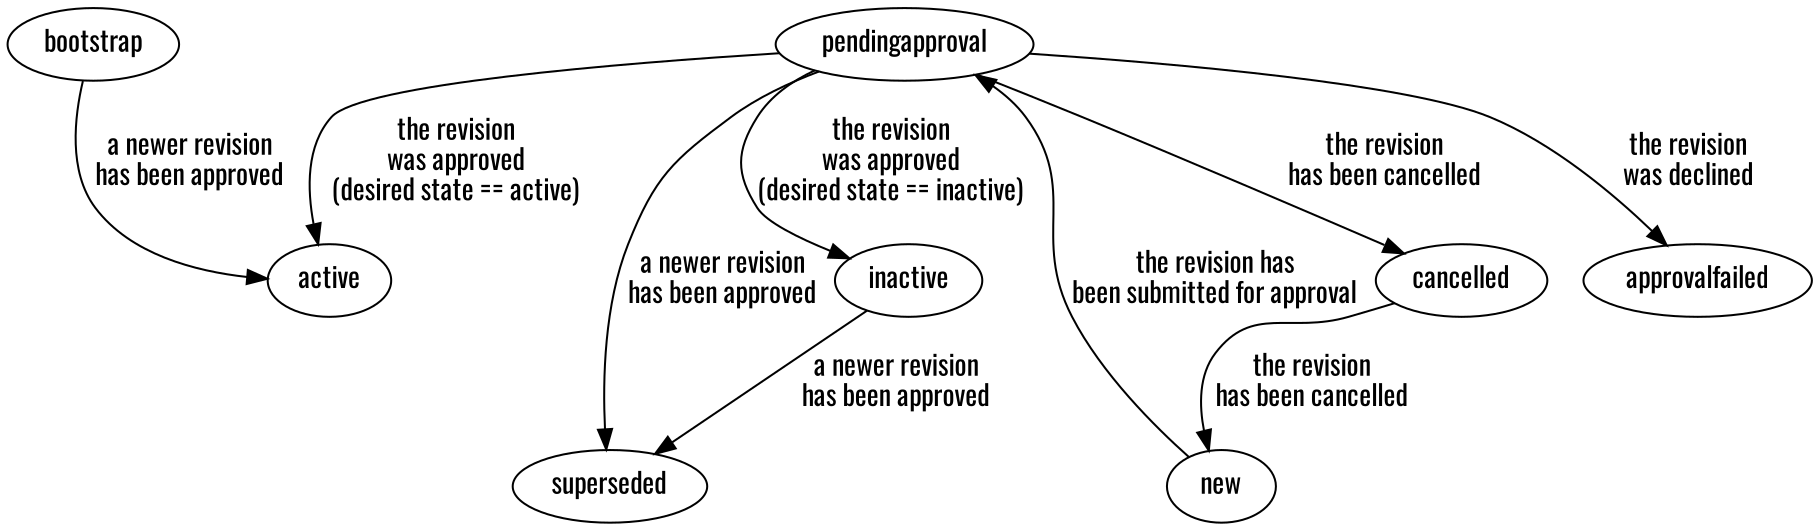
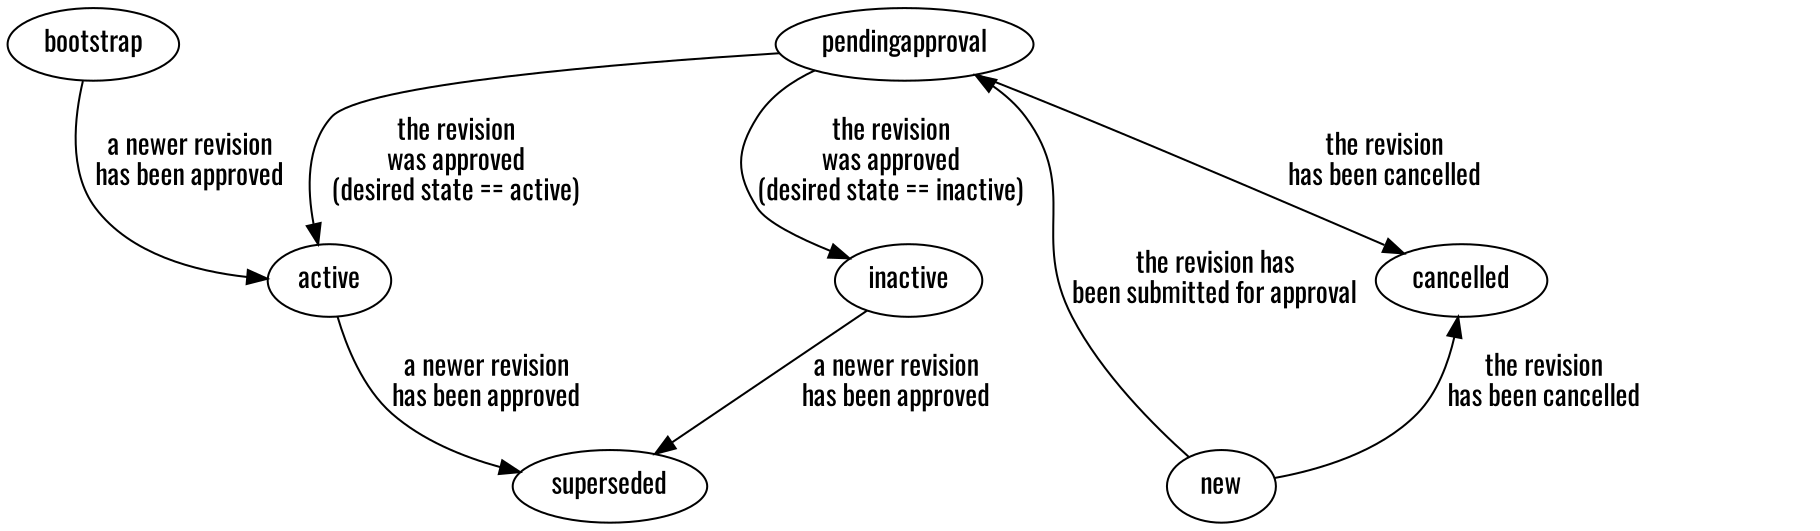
  digraph {
    fontname=Oswald
    node [fontname=Oswald]
    edge [fontname=Oswald]
    bootstrap
    active
    new
    pendingapproval
    cancelled
    inactive
-   approvalfailed
    superseded
    bootstrap -> active [label="a newer revision\nhas been approved"]
-   pendingapproval -> superseded [label="a newer revision\nhas been approved"]
+   active -> superseded [label="a newer revision\nhas been approved"]
    new -> pendingapproval [label="the revision has\nbeen submitted for approval"]
-   cancelled -> new [label="the revision\nhas been cancelled"]
+   new -> cancelled [label="the revision\nhas been cancelled"]
    pendingapproval -> active [label="the revision\nwas approved\n(desired state == active)"]
    pendingapproval -> cancelled [label="the revision\nhas been cancelled"]
    pendingapproval -> inactive [label="the revision\nwas approved\n(desired state == inactive)"]
-   pendingapproval -> approvalfailed [label="the revision\nwas declined"]
    inactive -> superseded [label="a newer revision\nhas been approved"]
  }
